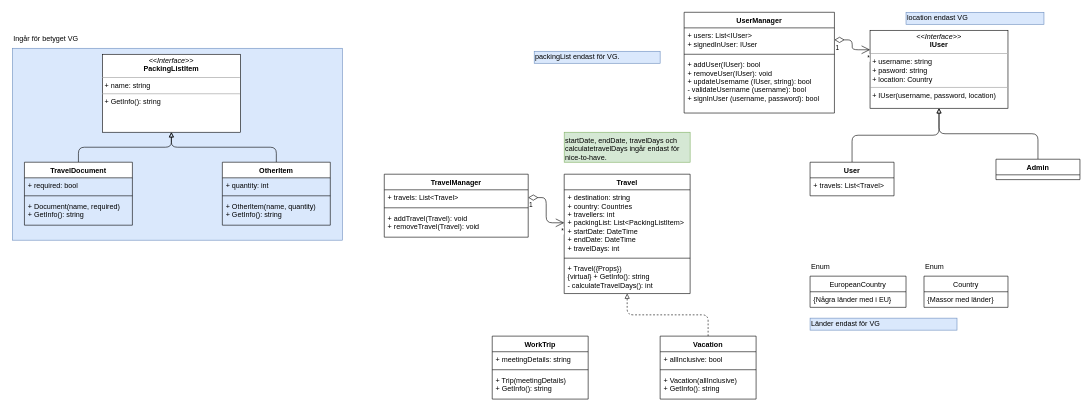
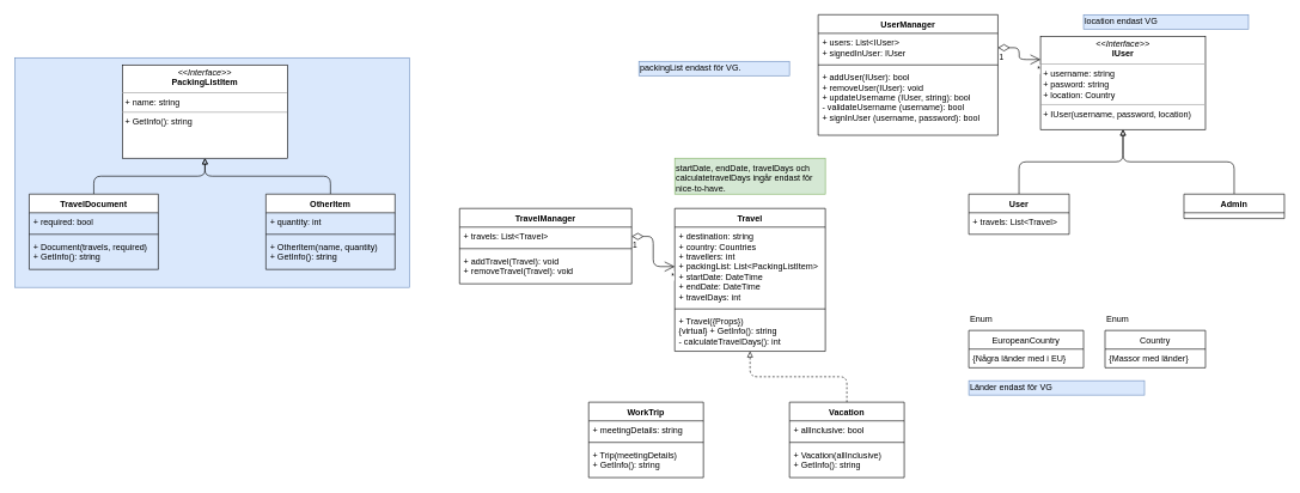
  <mxCell id="0" />
  <mxCell id="1" parent="0" />
  <mxCell id="2" value="" style="rounded=0;whiteSpace=wrap;html=1;fillColor=#dae8fc;strokeColor=#6c8ebf;" vertex="1" parent="1"><mxGeometry x="20" y="80" width="550" height="320" as="geometry" /></mxCell>
  <mxCell id="3" style="edgeStyle=orthogonalEdgeStyle;rounded=1;sketch=0;orthogonalLoop=1;jettySize=auto;html=1;exitX=0.5;exitY=0;exitDx=0;exitDy=0;entryX=0.5;entryY=1;entryDx=0;entryDy=0;shadow=0;fontColor=#3333FF;endArrow=block;endFill=0;dashed=1;" edge="1" parent="1" source="4" target="12"><mxGeometry relative="1" as="geometry" /></mxCell>
  <mxCell id="4" value="Vacation" style="swimlane;fontStyle=1;align=center;verticalAlign=top;childLayout=stackLayout;horizontal=1;startSize=26;horizontalStack=0;resizeParent=1;resizeParentMax=0;resizeLast=0;collapsible=1;marginBottom=0;" vertex="1" parent="1"><mxGeometry x="1100" y="560" width="160" height="105" as="geometry" /></mxCell>
  <mxCell id="5" value="+ allInclusive: bool" style="text;strokeColor=none;fillColor=none;align=left;verticalAlign=top;spacingLeft=4;spacingRight=4;overflow=hidden;rotatable=0;points=[[0,0.5],[1,0.5]];portConstraint=eastwest;" vertex="1" parent="4"><mxGeometry y="26" width="160" height="26" as="geometry" /></mxCell>
  <mxCell id="6" value="" style="line;strokeWidth=1;fillColor=none;align=left;verticalAlign=middle;spacingTop=-1;spacingLeft=3;spacingRight=3;rotatable=0;labelPosition=right;points=[];portConstraint=eastwest;strokeColor=inherit;" vertex="1" parent="4"><mxGeometry y="52" width="160" height="8" as="geometry" /></mxCell>
  <mxCell id="7" value="+ Vacation(allInclusive)&#10;+ GetInfo(): string" style="text;strokeColor=none;fillColor=none;align=left;verticalAlign=top;spacingLeft=4;spacingRight=4;overflow=hidden;rotatable=0;points=[[0,0.5],[1,0.5]];portConstraint=eastwest;" vertex="1" parent="4"><mxGeometry y="60" width="160" height="45" as="geometry" /></mxCell>
  <mxCell id="8" value="WorkTrip" style="swimlane;fontStyle=1;align=center;verticalAlign=top;childLayout=stackLayout;horizontal=1;startSize=26;horizontalStack=0;resizeParent=1;resizeParentMax=0;resizeLast=0;collapsible=1;marginBottom=0;" vertex="1" parent="1"><mxGeometry x="820" y="560" width="160" height="105" as="geometry" /></mxCell>
  <mxCell id="9" value="+ meetingDetails: string" style="text;strokeColor=none;fillColor=none;align=left;verticalAlign=top;spacingLeft=4;spacingRight=4;overflow=hidden;rotatable=0;points=[[0,0.5],[1,0.5]];portConstraint=eastwest;" vertex="1" parent="8"><mxGeometry y="26" width="160" height="26" as="geometry" /></mxCell>
  <mxCell id="10" value="" style="line;strokeWidth=1;fillColor=none;align=left;verticalAlign=middle;spacingTop=-1;spacingLeft=3;spacingRight=3;rotatable=0;labelPosition=right;points=[];portConstraint=eastwest;strokeColor=inherit;" vertex="1" parent="8"><mxGeometry y="52" width="160" height="8" as="geometry" /></mxCell>
  <mxCell id="11" value="+ Trip(meetingDetails)&#10;+ GetInfo(): string" style="text;strokeColor=none;fillColor=none;align=left;verticalAlign=top;spacingLeft=4;spacingRight=4;overflow=hidden;rotatable=0;points=[[0,0.5],[1,0.5]];portConstraint=eastwest;" vertex="1" parent="8"><mxGeometry y="60" width="160" height="45" as="geometry" /></mxCell>
  <mxCell id="12" value="Travel" style="swimlane;fontStyle=1;align=center;verticalAlign=top;childLayout=stackLayout;horizontal=1;startSize=26;horizontalStack=0;resizeParent=1;resizeParentMax=0;resizeLast=0;collapsible=1;marginBottom=0;" vertex="1" parent="1"><mxGeometry x="940" y="290" width="210" height="199" as="geometry" /></mxCell>
  <mxCell id="13" value="+ destination: string&#10;+ country: Countries&#10;+ travellers: int&#10;+ packingList: List&lt;PackingListItem&gt;&#10;+ startDate: DateTime&#10;+ endDate: DateTime&#10;+ travelDays: int" style="text;strokeColor=none;fillColor=none;align=left;verticalAlign=top;spacingLeft=4;spacingRight=4;overflow=hidden;rotatable=0;points=[[0,0.5],[1,0.5]];portConstraint=eastwest;" vertex="1" parent="12"><mxGeometry y="26" width="210" height="110" as="geometry" /></mxCell>
  <mxCell id="14" value="" style="line;strokeWidth=1;fillColor=none;align=left;verticalAlign=middle;spacingTop=-1;spacingLeft=3;spacingRight=3;rotatable=0;labelPosition=right;points=[];portConstraint=eastwest;strokeColor=inherit;" vertex="1" parent="12"><mxGeometry y="136" width="210" height="8" as="geometry" /></mxCell>
  <mxCell id="15" value="+ Travel({Props})&#10;{virtual} + GetInfo(): string&#10;- calculateTravelDays(): int" style="text;strokeColor=none;fillColor=none;align=left;verticalAlign=top;spacingLeft=4;spacingRight=4;overflow=hidden;rotatable=0;points=[[0,0.5],[1,0.5]];portConstraint=eastwest;" vertex="1" parent="12"><mxGeometry y="144" width="210" height="55" as="geometry" /></mxCell>
  <mxCell id="16" style="edgeStyle=orthogonalEdgeStyle;rounded=1;sketch=0;orthogonalLoop=1;jettySize=auto;html=1;exitX=0.5;exitY=0;exitDx=0;exitDy=0;shadow=0;fontColor=#000000;endArrow=block;endFill=0;entryX=0.5;entryY=1;entryDx=0;entryDy=0;" edge="1" parent="1" source="17" target="55"><mxGeometry relative="1" as="geometry"><mxPoint x="230" y="480" as="targetPoint" /></mxGeometry></mxCell>
  <mxCell id="17" value="TravelDocument" style="swimlane;fontStyle=1;align=center;verticalAlign=top;childLayout=stackLayout;horizontal=1;startSize=26;horizontalStack=0;resizeParent=1;resizeParentMax=0;resizeLast=0;collapsible=1;marginBottom=0;" vertex="1" parent="1"><mxGeometry x="40" y="270" width="180" height="105" as="geometry" /></mxCell>
  <mxCell id="18" value="+ required: bool" style="text;strokeColor=none;fillColor=none;align=left;verticalAlign=top;spacingLeft=4;spacingRight=4;overflow=hidden;rotatable=0;points=[[0,0.5],[1,0.5]];portConstraint=eastwest;" vertex="1" parent="17"><mxGeometry y="26" width="180" height="26" as="geometry" /></mxCell>
  <mxCell id="19" value="" style="line;strokeWidth=1;fillColor=none;align=left;verticalAlign=middle;spacingTop=-1;spacingLeft=3;spacingRight=3;rotatable=0;labelPosition=right;points=[];portConstraint=eastwest;strokeColor=inherit;" vertex="1" parent="17"><mxGeometry y="52" width="180" height="8" as="geometry" /></mxCell>
- <mxCell id="20" value="+ Document(name, required)&#10;+ GetInfo(): string" style="text;strokeColor=none;fillColor=none;align=left;verticalAlign=top;spacingLeft=4;spacingRight=4;overflow=hidden;rotatable=0;points=[[0,0.5],[1,0.5]];portConstraint=eastwest;" vertex="1" parent="17"><mxGeometry y="60" width="180" height="45" as="geometry" /></mxCell>
+ <mxCell id="20" value="+ Document(travels, required)&#10;+ GetInfo(): string" style="text;strokeColor=none;fillColor=none;align=left;verticalAlign=top;spacingLeft=4;spacingRight=4;overflow=hidden;rotatable=0;points=[[0,0.5],[1,0.5]];portConstraint=eastwest;" vertex="1" parent="17"><mxGeometry y="60" width="180" height="45" as="geometry" /></mxCell>
  <mxCell id="21" value="TravelManager" style="swimlane;fontStyle=1;align=center;verticalAlign=top;childLayout=stackLayout;horizontal=1;startSize=26;horizontalStack=0;resizeParent=1;resizeParentMax=0;resizeLast=0;collapsible=1;marginBottom=0;" vertex="1" parent="1"><mxGeometry x="640" y="290" width="240" height="105" as="geometry"><mxRectangle x="615.63" y="159" width="120" height="30" as="alternateBounds" /></mxGeometry></mxCell>
  <mxCell id="22" value="+ travels: List&lt;Travel&gt;" style="text;strokeColor=none;fillColor=none;align=left;verticalAlign=top;spacingLeft=4;spacingRight=4;overflow=hidden;rotatable=0;points=[[0,0.5],[1,0.5]];portConstraint=eastwest;" vertex="1" parent="21"><mxGeometry y="26" width="240" height="26" as="geometry" /></mxCell>
  <mxCell id="23" value="" style="line;strokeWidth=1;fillColor=none;align=left;verticalAlign=middle;spacingTop=-1;spacingLeft=3;spacingRight=3;rotatable=0;labelPosition=right;points=[];portConstraint=eastwest;strokeColor=inherit;" vertex="1" parent="21"><mxGeometry y="52" width="240" height="8" as="geometry" /></mxCell>
  <mxCell id="24" value="+ addTravel(Travel): void&#10;+ removeTravel(Travel): void" style="text;strokeColor=none;fillColor=none;align=left;verticalAlign=top;spacingLeft=4;spacingRight=4;overflow=hidden;rotatable=0;points=[[0,0.5],[1,0.5]];portConstraint=eastwest;" vertex="1" parent="21"><mxGeometry y="60" width="240" height="45" as="geometry" /></mxCell>
- <mxCell id="25" value="Ingår för betyget VG" style="text;html=1;strokeColor=none;fillColor=none;align=left;verticalAlign=middle;whiteSpace=wrap;rounded=0;" vertex="1" parent="1"><mxGeometry x="20" y="50" width="160" height="30" as="geometry" /></mxCell>
  <mxCell id="26" value="Country" style="swimlane;fontStyle=0;childLayout=stackLayout;horizontal=1;startSize=26;fillColor=none;horizontalStack=0;resizeParent=1;resizeParentMax=0;resizeLast=0;collapsible=1;marginBottom=0;" vertex="1" parent="1"><mxGeometry x="1540" y="460" width="140" height="52" as="geometry" /></mxCell>
  <mxCell id="27" value="{Massor med länder}" style="text;strokeColor=none;fillColor=none;align=left;verticalAlign=top;spacingLeft=4;spacingRight=4;overflow=hidden;rotatable=0;points=[[0,0.5],[1,0.5]];portConstraint=eastwest;" vertex="1" parent="26"><mxGeometry y="26" width="140" height="26" as="geometry" /></mxCell>
  <mxCell id="28" value="Enum" style="text;html=1;strokeColor=none;fillColor=none;align=left;verticalAlign=middle;whiteSpace=wrap;rounded=0;" vertex="1" parent="1"><mxGeometry x="1540" y="430" width="142.5" height="30" as="geometry" /></mxCell>
  <mxCell id="29" style="edgeStyle=orthogonalEdgeStyle;rounded=1;sketch=0;orthogonalLoop=1;jettySize=auto;html=1;exitX=0.5;exitY=0;exitDx=0;exitDy=0;entryX=0.5;entryY=1;entryDx=0;entryDy=0;shadow=0;fontColor=#000000;endArrow=block;endFill=0;" edge="1" parent="1" source="30" target="48"><mxGeometry relative="1" as="geometry" /></mxCell>
  <mxCell id="30" value="User" style="swimlane;fontStyle=1;align=center;verticalAlign=top;childLayout=stackLayout;horizontal=1;startSize=26;horizontalStack=0;resizeParent=1;resizeParentMax=0;resizeLast=0;collapsible=1;marginBottom=0;" vertex="1" parent="1"><mxGeometry x="1350" y="270" width="140" height="56" as="geometry" /></mxCell>
  <mxCell id="31" value="+ travels: List&lt;Travel&gt;" style="text;strokeColor=none;fillColor=none;align=left;verticalAlign=top;spacingLeft=4;spacingRight=4;overflow=hidden;rotatable=0;points=[[0,0.5],[1,0.5]];portConstraint=eastwest;" vertex="1" parent="30"><mxGeometry y="26" width="140" height="30" as="geometry" /></mxCell>
  <mxCell id="32" value="UserManager" style="swimlane;fontStyle=1;align=center;verticalAlign=top;childLayout=stackLayout;horizontal=1;startSize=26;horizontalStack=0;resizeParent=1;resizeParentMax=0;resizeLast=0;collapsible=1;marginBottom=0;" vertex="1" parent="1"><mxGeometry x="1140" y="20" width="250.62" height="168" as="geometry" /></mxCell>
  <mxCell id="33" value="+ users: List&lt;IUser&gt;&#10;+ signedInUser: IUser" style="text;strokeColor=none;fillColor=none;align=left;verticalAlign=top;spacingLeft=4;spacingRight=4;overflow=hidden;rotatable=0;points=[[0,0.5],[1,0.5]];portConstraint=eastwest;" vertex="1" parent="32"><mxGeometry y="26" width="250.62" height="40" as="geometry" /></mxCell>
  <mxCell id="34" value="" style="line;strokeWidth=1;fillColor=none;align=left;verticalAlign=middle;spacingTop=-1;spacingLeft=3;spacingRight=3;rotatable=0;labelPosition=right;points=[];portConstraint=eastwest;strokeColor=inherit;" vertex="1" parent="32"><mxGeometry y="66" width="250.62" height="8" as="geometry" /></mxCell>
  <mxCell id="35" value="+ addUser(IUser): bool&#10;+ removeUser(IUser): void&#10;+ updateUsername (IUser, string): bool&#10;- validateUsername (username): bool&#10;+ signInUser (username, password): bool" style="text;strokeColor=none;fillColor=none;align=left;verticalAlign=top;spacingLeft=4;spacingRight=4;overflow=hidden;rotatable=0;points=[[0,0.5],[1,0.5]];portConstraint=eastwest;" vertex="1" parent="32"><mxGeometry y="74" width="250.62" height="94" as="geometry" /></mxCell>
  <mxCell id="36" value="packingList endast för VG." style="text;html=1;strokeColor=#6c8ebf;fillColor=#dae8fc;align=left;verticalAlign=middle;whiteSpace=wrap;rounded=0;direction=west;flipV=1;flipH=1;" vertex="1" parent="1"><mxGeometry x="890" y="85" width="210" height="20" as="geometry" /></mxCell>
  <mxCell id="37" value="EuropeanCountry" style="swimlane;fontStyle=0;childLayout=stackLayout;horizontal=1;startSize=26;fillColor=none;horizontalStack=0;resizeParent=1;resizeParentMax=0;resizeLast=0;collapsible=1;marginBottom=0;" vertex="1" parent="1"><mxGeometry x="1350" y="460" width="160" height="52" as="geometry" /></mxCell>
  <mxCell id="38" value="{Några länder med i EU}" style="text;strokeColor=none;fillColor=none;align=left;verticalAlign=top;spacingLeft=4;spacingRight=4;overflow=hidden;rotatable=0;points=[[0,0.5],[1,0.5]];portConstraint=eastwest;" vertex="1" parent="37"><mxGeometry y="26" width="160" height="26" as="geometry" /></mxCell>
  <mxCell id="39" value="Enum" style="text;html=1;strokeColor=none;fillColor=none;align=left;verticalAlign=middle;whiteSpace=wrap;rounded=0;" vertex="1" parent="1"><mxGeometry x="1350" y="430" width="140" height="30" as="geometry" /></mxCell>
  <mxCell id="40" style="edgeStyle=orthogonalEdgeStyle;rounded=1;sketch=0;orthogonalLoop=1;jettySize=auto;html=1;exitX=0.5;exitY=1;exitDx=0;exitDy=0;shadow=0;fontColor=#3333FF;endArrow=block;endFill=1;" edge="1" parent="1"><mxGeometry relative="1" as="geometry"><mxPoint x="1620" y="460" as="sourcePoint" /><mxPoint x="1620" y="460" as="targetPoint" /></mxGeometry></mxCell>
  <mxCell id="41" style="edgeStyle=orthogonalEdgeStyle;rounded=1;sketch=0;orthogonalLoop=1;jettySize=auto;html=1;exitX=0.5;exitY=0;exitDx=0;exitDy=0;entryX=0.5;entryY=1;entryDx=0;entryDy=0;shadow=0;fontColor=#000000;endArrow=block;endFill=0;" edge="1" parent="1" source="42" target="55"><mxGeometry relative="1" as="geometry"><mxPoint x="285" y="220" as="targetPoint" /></mxGeometry></mxCell>
  <mxCell id="42" value="OtherItem" style="swimlane;fontStyle=1;align=center;verticalAlign=top;childLayout=stackLayout;horizontal=1;startSize=26;horizontalStack=0;resizeParent=1;resizeParentMax=0;resizeLast=0;collapsible=1;marginBottom=0;" vertex="1" parent="1"><mxGeometry x="370" y="270" width="180" height="105" as="geometry" /></mxCell>
  <mxCell id="43" value="+ quantity: int" style="text;strokeColor=none;fillColor=none;align=left;verticalAlign=top;spacingLeft=4;spacingRight=4;overflow=hidden;rotatable=0;points=[[0,0.5],[1,0.5]];portConstraint=eastwest;" vertex="1" parent="42"><mxGeometry y="26" width="180" height="26" as="geometry" /></mxCell>
  <mxCell id="44" value="" style="line;strokeWidth=1;fillColor=none;align=left;verticalAlign=middle;spacingTop=-1;spacingLeft=3;spacingRight=3;rotatable=0;labelPosition=right;points=[];portConstraint=eastwest;strokeColor=inherit;" vertex="1" parent="42"><mxGeometry y="52" width="180" height="8" as="geometry" /></mxCell>
  <mxCell id="45" value="+ OtherItem(name, quantity)&#10;+ GetInfo(): string" style="text;strokeColor=none;fillColor=none;align=left;verticalAlign=top;spacingLeft=4;spacingRight=4;overflow=hidden;rotatable=0;points=[[0,0.5],[1,0.5]];portConstraint=eastwest;" vertex="1" parent="42"><mxGeometry y="60" width="180" height="45" as="geometry" /></mxCell>
  <mxCell id="46" style="edgeStyle=orthogonalEdgeStyle;rounded=1;sketch=0;orthogonalLoop=1;jettySize=auto;html=1;exitX=0.5;exitY=0;exitDx=0;exitDy=0;entryX=0.5;entryY=1;entryDx=0;entryDy=0;shadow=0;fontColor=#000000;endArrow=block;endFill=0;" edge="1" parent="1" source="47" target="48"><mxGeometry relative="1" as="geometry" /></mxCell>
- <mxCell id="47" value="Admin" style="swimlane;fontStyle=1;align=center;verticalAlign=top;childLayout=stackLayout;horizontal=1;startSize=26;horizontalStack=0;resizeParent=1;resizeParentMax=0;resizeLast=0;collapsible=1;marginBottom=0;" vertex="1" parent="1"><mxGeometry x="1660" y="265" width="140" height="34" as="geometry" /></mxCell>
+ <mxCell id="47" value="Admin" style="swimlane;fontStyle=1;align=center;verticalAlign=top;childLayout=stackLayout;horizontal=1;startSize=26;horizontalStack=0;resizeParent=1;resizeParentMax=0;resizeLast=0;collapsible=1;marginBottom=0;" vertex="1" parent="1"><mxGeometry x="1650" y="270" width="140" height="34" as="geometry" /></mxCell>
  <mxCell id="48" value="&lt;p style=&quot;margin:0px;margin-top:4px;text-align:center;&quot;&gt;&lt;i&gt;&amp;lt;&amp;lt;Interface&amp;gt;&amp;gt;&lt;/i&gt;&lt;br&gt;&lt;b&gt;IUser&lt;/b&gt;&lt;/p&gt;&lt;hr size=&quot;1&quot;&gt;&lt;p style=&quot;margin:0px;margin-left:4px;&quot;&gt;+ username: string&lt;br&gt;+ pasword: string&lt;/p&gt;&lt;p style=&quot;margin:0px;margin-left:4px;&quot;&gt;+ location: Country&lt;/p&gt;&lt;hr size=&quot;1&quot;&gt;&lt;p style=&quot;margin:0px;margin-left:4px;&quot;&gt;+ IUser(username, password, location)&lt;br&gt;&lt;/p&gt;" style="verticalAlign=top;align=left;overflow=fill;fontSize=12;fontFamily=Helvetica;html=1;fontColor=#000000;" vertex="1" parent="1"><mxGeometry x="1450" y="50" width="230" height="130" as="geometry" /></mxCell>
  <mxCell id="49" value="Relation" style="endArrow=open;html=1;endSize=12;startArrow=diamondThin;startSize=14;startFill=0;edgeStyle=orthogonalEdgeStyle;rounded=1;shadow=0;sketch=0;fontColor=none;exitX=1;exitY=0.5;exitDx=0;exitDy=0;entryX=0;entryY=0.5;entryDx=0;entryDy=0;noLabel=1;labelBackgroundColor=default;" edge="1" parent="1" source="22" target="13"><mxGeometry relative="1" as="geometry"><mxPoint x="810" y="410" as="sourcePoint" /><mxPoint x="860" y="400" as="targetPoint" /></mxGeometry></mxCell>
  <mxCell id="50" value="1" style="edgeLabel;resizable=0;html=1;align=left;verticalAlign=top;fontColor=#000000;" connectable="0" vertex="1" parent="49"><mxGeometry x="-1" relative="1" as="geometry" /></mxCell>
  <mxCell id="51" value="*" style="edgeLabel;resizable=0;html=1;align=right;verticalAlign=top;fontColor=#000000;" connectable="0" vertex="1" parent="49"><mxGeometry x="1" relative="1" as="geometry" /></mxCell>
  <mxCell id="52" value="" style="endArrow=open;html=1;endSize=12;startArrow=diamondThin;startSize=14;startFill=0;edgeStyle=orthogonalEdgeStyle;rounded=1;shadow=0;labelBackgroundColor=default;sketch=0;fontColor=none;exitX=1;exitY=0.5;exitDx=0;exitDy=0;entryX=0;entryY=0.25;entryDx=0;entryDy=0;" edge="1" parent="1" source="33" target="48"><mxGeometry relative="1" as="geometry"><mxPoint x="1250" y="160" as="sourcePoint" /><mxPoint x="1410" y="160" as="targetPoint" /></mxGeometry></mxCell>
  <mxCell id="53" value="1" style="edgeLabel;resizable=0;html=1;align=left;verticalAlign=top;fontColor=none;" connectable="0" vertex="1" parent="52"><mxGeometry x="-1" relative="1" as="geometry" /></mxCell>
  <mxCell id="54" value="*" style="edgeLabel;resizable=0;html=1;align=right;verticalAlign=top;fontColor=none;" connectable="0" vertex="1" parent="52"><mxGeometry x="1" relative="1" as="geometry" /></mxCell>
  <mxCell id="55" value="&lt;p style=&quot;margin:0px;margin-top:4px;text-align:center;&quot;&gt;&lt;i&gt;&amp;lt;&amp;lt;Interface&amp;gt;&amp;gt;&lt;/i&gt;&lt;br&gt;&lt;b&gt;PackingListItem&lt;/b&gt;&lt;/p&gt;&lt;hr size=&quot;1&quot;&gt;&lt;p style=&quot;margin:0px;margin-left:4px;&quot;&gt;+ name: string&lt;br&gt;&lt;/p&gt;&lt;hr size=&quot;1&quot;&gt;&lt;p style=&quot;margin:0px;margin-left:4px;&quot;&gt;+ GetInfo(): string&lt;br&gt;&lt;/p&gt;" style="verticalAlign=top;align=left;overflow=fill;fontSize=12;fontFamily=Helvetica;html=1;fontColor=#000000;" vertex="1" parent="1"><mxGeometry x="170" y="90" width="230" height="130" as="geometry" /></mxCell>
  <mxCell id="56" value="startDate, endDate, travelDays och calculatetravelDays ingår endast för nice-to-have." style="text;whiteSpace=wrap;html=1;fillColor=#d5e8d4;strokeColor=#82b366;" vertex="1" parent="1"><mxGeometry x="940" y="220" width="210" height="50" as="geometry" /></mxCell>
  <mxCell id="57" value="Länder endast för VG" style="text;html=1;strokeColor=#6c8ebf;fillColor=#dae8fc;align=left;verticalAlign=middle;whiteSpace=wrap;rounded=0;direction=west;flipV=1;flipH=1;" vertex="1" parent="1"><mxGeometry x="1350" y="530" width="245" height="20" as="geometry" /></mxCell>
  <mxCell id="58" value="location endast VG" style="text;html=1;strokeColor=#6c8ebf;fillColor=#dae8fc;align=left;verticalAlign=middle;whiteSpace=wrap;rounded=0;direction=west;flipV=1;flipH=1;" vertex="1" parent="1"><mxGeometry x="1510" y="20" width="230" height="20" as="geometry" /></mxCell>
